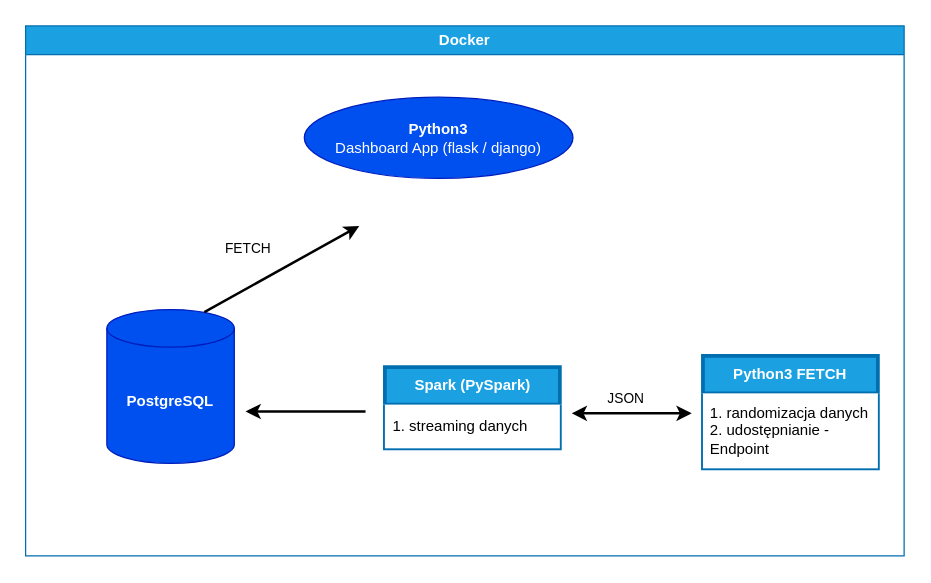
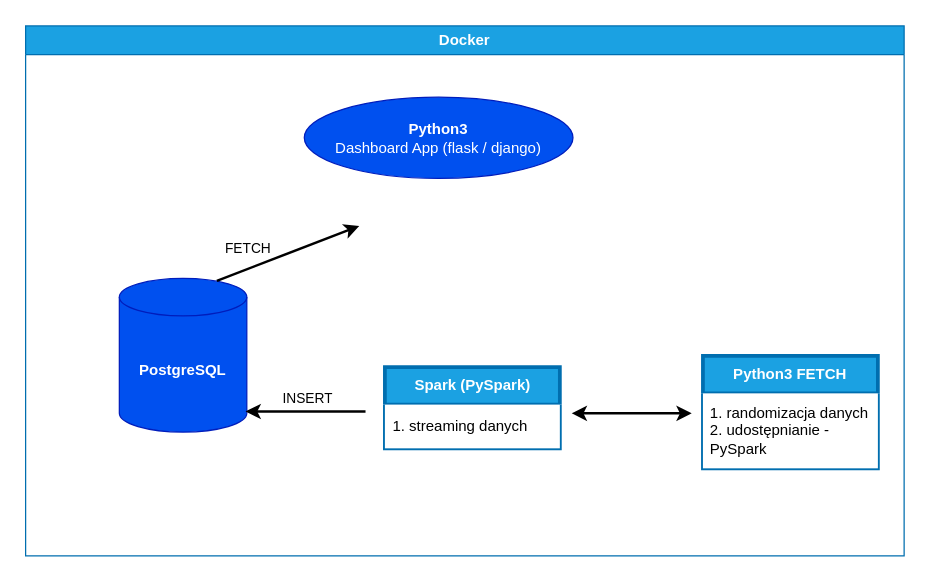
  <mxCell id="0" />
  <mxCell id="1" parent="0" />
  <mxCell id="2" value="Docker" style="swimlane;whiteSpace=wrap;html=1;fillColor=#1ba1e2;fontColor=#ffffff;strokeColor=#006EAF;" vertex="1" parent="1"><mxGeometry x="20" y="20" width="703" height="424" as="geometry"><mxRectangle x="37" y="41" width="73" height="26" as="alternateBounds" /></mxGeometry></mxCell>
  <mxCell id="3" value="&lt;b&gt;Python3 FETCH&lt;/b&gt;" style="swimlane;fontStyle=0;childLayout=stackLayout;horizontal=1;startSize=30;horizontalStack=0;resizeParent=1;resizeParentMax=0;resizeLast=0;collapsible=1;marginBottom=0;whiteSpace=wrap;html=1;strokeColor=#006EAF;strokeWidth=3;fontColor=#ffffff;fillColor=#1ba1e2;" vertex="1" parent="2"><mxGeometry x="542" y="264" width="140" height="90" as="geometry" /></mxCell>
- <mxCell id="4" value="&lt;font color=&quot;#000000&quot;&gt;1. randomizacja danych&lt;/font&gt;&lt;div&gt;&lt;font color=&quot;#000000&quot;&gt;2. udostępnianie - Endpoint&lt;/font&gt;&lt;/div&gt;" style="text;strokeColor=none;fillColor=#FFFFFF;align=left;verticalAlign=middle;spacingLeft=4;spacingRight=4;overflow=hidden;points=[[0,0.5],[1,0.5]];portConstraint=eastwest;rotatable=0;whiteSpace=wrap;html=1;" vertex="1" parent="3"><mxGeometry y="30" width="140" height="60" as="geometry" /></mxCell>
- <mxCell id="5" value="&lt;b&gt;PostgreSQL&lt;/b&gt;" style="shape=cylinder3;whiteSpace=wrap;html=1;boundedLbl=1;backgroundOutline=1;size=15;fillColor=#0050ef;fontColor=#ffffff;strokeColor=#001DBC;" vertex="1" parent="2"><mxGeometry x="65" y="227" width="102" height="123" as="geometry" /></mxCell>
+ <mxCell id="4" value="&lt;font color=&quot;#000000&quot;&gt;1. randomizacja danych&lt;/font&gt;&lt;div&gt;&lt;font color=&quot;#000000&quot;&gt;2. udostępnianie - PySpark&lt;/font&gt;&lt;/div&gt;" style="text;strokeColor=none;fillColor=#FFFFFF;align=left;verticalAlign=middle;spacingLeft=4;spacingRight=4;overflow=hidden;points=[[0,0.5],[1,0.5]];portConstraint=eastwest;rotatable=0;whiteSpace=wrap;html=1;" vertex="1" parent="3"><mxGeometry y="30" width="140" height="60" as="geometry" /></mxCell>
+ <mxCell id="5" value="&lt;b&gt;PostgreSQL&lt;/b&gt;" style="shape=cylinder3;whiteSpace=wrap;html=1;boundedLbl=1;backgroundOutline=1;size=15;fillColor=#0050ef;fontColor=#ffffff;strokeColor=#001DBC;" vertex="1" parent="2"><mxGeometry x="75" y="202" width="102" height="123" as="geometry" /></mxCell>
  <mxCell id="6" value="" style="endArrow=classic;html=1;rounded=0;strokeWidth=2;strokeColor=#000000;startArrow=classic;startFill=1;" edge="1" parent="2"><mxGeometry width="50" height="50" relative="1" as="geometry"><mxPoint x="533" y="310" as="sourcePoint" /><mxPoint x="437" y="310" as="targetPoint" /></mxGeometry></mxCell>
  <mxCell id="7" value="&lt;b&gt;Spark (PySpark)&lt;/b&gt;" style="swimlane;fontStyle=0;childLayout=stackLayout;horizontal=1;startSize=30;horizontalStack=0;resizeParent=1;resizeParentMax=0;resizeLast=0;collapsible=1;marginBottom=0;whiteSpace=wrap;html=1;strokeColor=#006EAF;strokeWidth=3;fontColor=#ffffff;fillColor=#1ba1e2;" vertex="1" parent="2"><mxGeometry x="287.5" y="273" width="140" height="65" as="geometry" /></mxCell>
  <mxCell id="8" value="&lt;font color=&quot;#000000&quot;&gt;1. streaming danych&lt;/font&gt;" style="text;strokeColor=none;fillColor=#FFFFFF;align=left;verticalAlign=middle;spacingLeft=4;spacingRight=4;overflow=hidden;points=[[0,0.5],[1,0.5]];portConstraint=eastwest;rotatable=0;whiteSpace=wrap;html=1;" vertex="1" parent="7"><mxGeometry y="30" width="140" height="35" as="geometry" /></mxCell>
  <mxCell id="9" value="&lt;b&gt;Python3&lt;/b&gt;&lt;br&gt;Dashboard App (flask / django)" style="ellipse;whiteSpace=wrap;html=1;align=center;newEdgeStyle={&quot;edgeStyle&quot;:&quot;entityRelationEdgeStyle&quot;,&quot;startArrow&quot;:&quot;none&quot;,&quot;endArrow&quot;:&quot;none&quot;,&quot;segment&quot;:10,&quot;curved&quot;:1,&quot;sourcePerimeterSpacing&quot;:0,&quot;targetPerimeterSpacing&quot;:0};treeFolding=1;treeMoving=1;fillColor=#0050ef;fontColor=#ffffff;strokeColor=#001DBC;" vertex="1" parent="2"><mxGeometry x="223" y="57" width="215" height="65" as="geometry" /></mxCell>
  <mxCell id="10" value="" style="endArrow=classic;html=1;rounded=0;strokeWidth=2;strokeColor=#000000;exitX=0.765;exitY=0.016;exitDx=0;exitDy=0;exitPerimeter=0;" edge="1" parent="2" source="5"><mxGeometry width="50" height="50" relative="1" as="geometry"><mxPoint x="163" y="254" as="sourcePoint" /><mxPoint x="267" y="160" as="targetPoint" /></mxGeometry></mxCell>
  <mxCell id="11" value="" style="endArrow=classic;html=1;rounded=0;strokeWidth=2;strokeColor=#000000;" edge="1" parent="2"><mxGeometry width="50" height="50" relative="1" as="geometry"><mxPoint x="272" y="308.5" as="sourcePoint" /><mxPoint x="176" y="308.5" as="targetPoint" /></mxGeometry></mxCell>
- <mxCell id="12" value="&lt;font style=&quot;font-size: 11px;&quot; color=&quot;#000000&quot;&gt;JSON&lt;/font&gt;" style="text;strokeColor=none;fillColor=none;align=left;verticalAlign=middle;spacingLeft=4;spacingRight=4;overflow=hidden;points=[[0,0.5],[1,0.5]];portConstraint=eastwest;rotatable=0;whiteSpace=wrap;html=1;" vertex="1" parent="2"><mxGeometry x="460" y="283" width="80" height="30" as="geometry" /></mxCell>
+ <mxCell id="13" value="&lt;font style=&quot;font-size: 11px;&quot; color=&quot;#000000&quot;&gt;INSERT&lt;/font&gt;" style="text;strokeColor=none;fillColor=none;align=left;verticalAlign=middle;spacingLeft=4;spacingRight=4;overflow=hidden;points=[[0,0.5],[1,0.5]];portConstraint=eastwest;rotatable=0;whiteSpace=wrap;html=1;" vertex="1" parent="2"><mxGeometry x="200" y="283" width="80" height="30" as="geometry" /></mxCell>
  <mxCell id="14" value="&lt;font style=&quot;font-size: 11px;&quot; color=&quot;#000000&quot;&gt;FETCH&lt;/font&gt;" style="text;strokeColor=none;fillColor=none;align=left;verticalAlign=middle;spacingLeft=4;spacingRight=4;overflow=hidden;points=[[0,0.5],[1,0.5]];portConstraint=eastwest;rotatable=0;whiteSpace=wrap;html=1;" vertex="1" parent="2"><mxGeometry x="154" y="163" width="78" height="30" as="geometry" /></mxCell>
